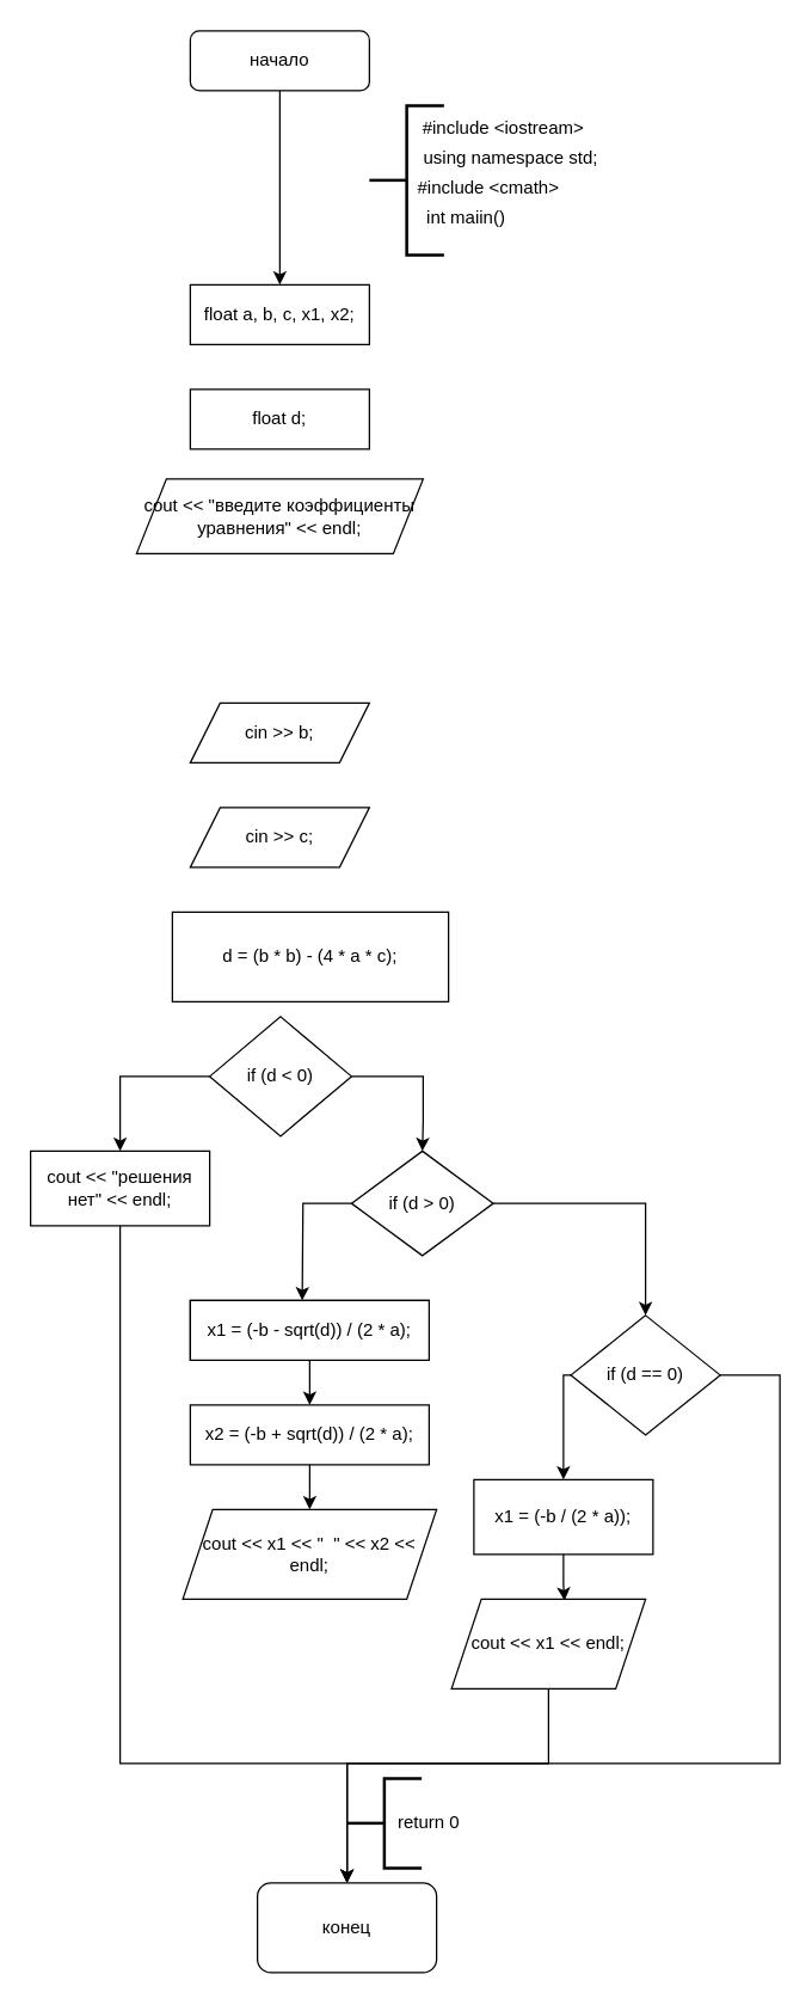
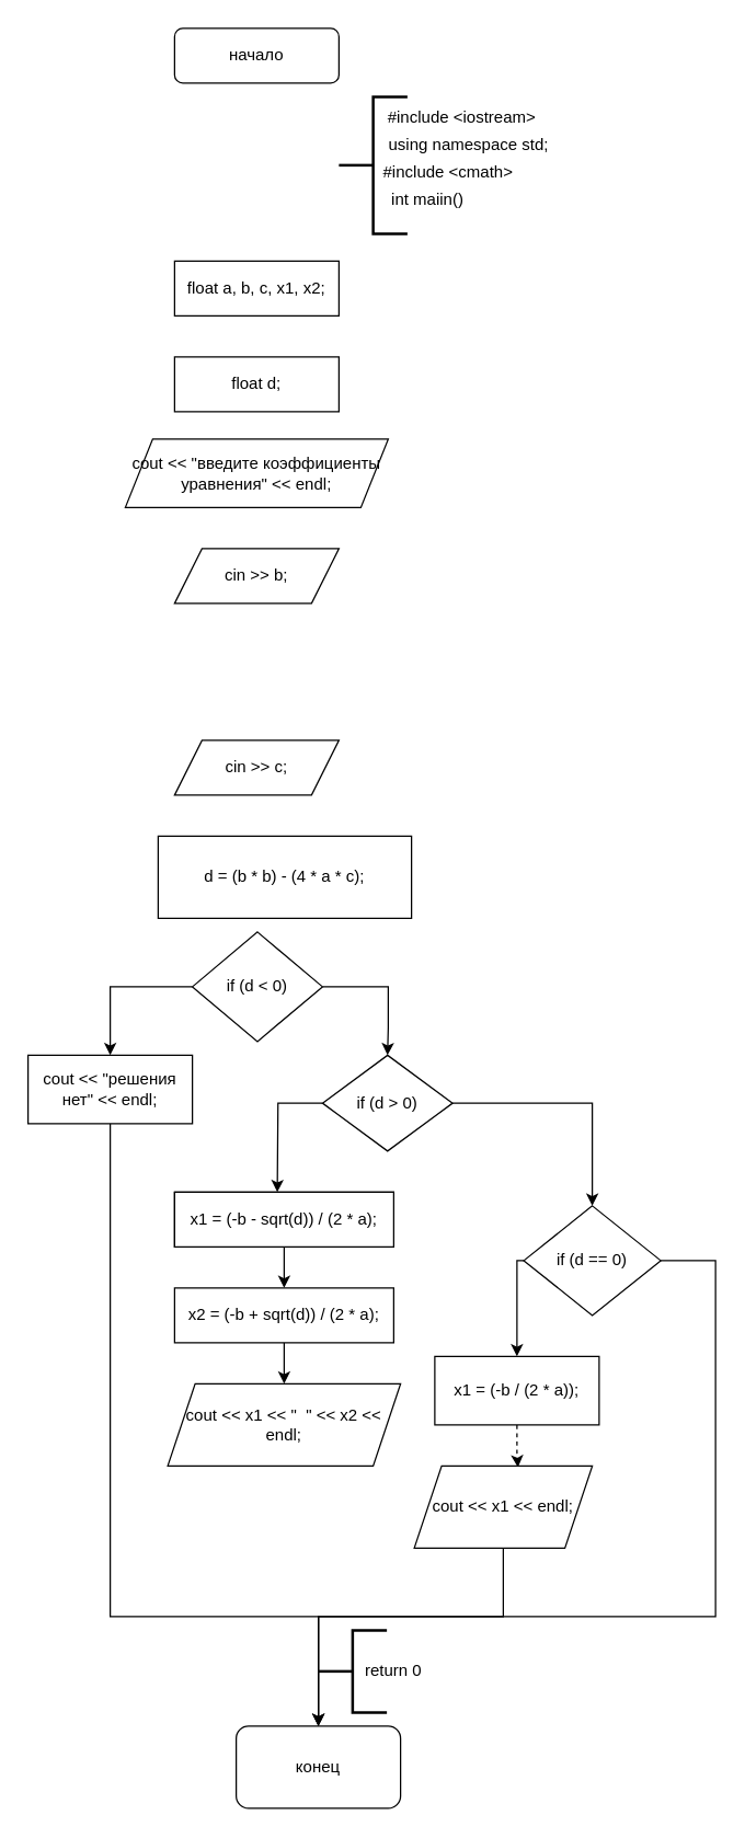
  <mxCell id="0" />
  <mxCell id="1" parent="0" />
- <mxCell id="2" style="edgeStyle=orthogonalEdgeStyle;rounded=0;orthogonalLoop=1;jettySize=auto;html=1;entryX=0.5;entryY=0;entryDx=0;entryDy=0;" edge="1" parent="1" source="3" target="9"><mxGeometry relative="1" as="geometry" /></mxCell>
  <mxCell id="3" value="начало" style="rounded=1;whiteSpace=wrap;html=1;" vertex="1" parent="1"><mxGeometry x="127" y="20" width="120" height="40" as="geometry" /></mxCell>
  <mxCell id="4" value="" style="strokeWidth=2;html=1;shape=mxgraph.flowchart.annotation_2;align=left;labelPosition=right;pointerEvents=1;" vertex="1" parent="1"><mxGeometry x="247" y="70" width="50" height="100" as="geometry" /></mxCell>
  <mxCell id="5" value="#include &amp;lt;iostream&amp;gt; " style="text;html=1;strokeColor=none;fillColor=none;align=center;verticalAlign=middle;whiteSpace=wrap;rounded=0;" vertex="1" parent="1"><mxGeometry x="272" y="70" width="130" height="30" as="geometry" /></mxCell>
  <mxCell id="6" value="using namespace std;" style="text;html=1;strokeColor=none;fillColor=none;align=center;verticalAlign=middle;whiteSpace=wrap;rounded=0;" vertex="1" parent="1"><mxGeometry x="247" y="90" width="190" height="30" as="geometry" /></mxCell>
  <mxCell id="7" value="#include &amp;lt;cmath&amp;gt;" style="text;html=1;strokeColor=none;fillColor=none;align=center;verticalAlign=middle;whiteSpace=wrap;rounded=0;" vertex="1" parent="1"><mxGeometry x="272" y="110" width="110" height="30" as="geometry" /></mxCell>
  <mxCell id="8" value="int maiin()" style="text;html=1;strokeColor=none;fillColor=none;align=center;verticalAlign=middle;whiteSpace=wrap;rounded=0;" vertex="1" parent="1"><mxGeometry x="282" y="130" width="60" height="30" as="geometry" /></mxCell>
  <mxCell id="9" value="float a, b, c, x1, x2;" style="rounded=0;whiteSpace=wrap;html=1;" vertex="1" parent="1"><mxGeometry x="127" y="190" width="120" height="40" as="geometry" /></mxCell>
  <mxCell id="10" value="float d;" style="rounded=0;whiteSpace=wrap;html=1;" vertex="1" parent="1"><mxGeometry x="127" y="260" width="120" height="40" as="geometry" /></mxCell>
  <mxCell id="11" value="cout &lt;&lt; &quot;введите коэффициенты уравнения&quot; &lt;&lt; endl;" style="shape=parallelogram;perimeter=parallelogramPerimeter;whiteSpace=wrap;html=1;fixedSize=1;" vertex="1" parent="1"><mxGeometry x="91" y="320" width="192" height="50" as="geometry" /></mxCell>
- <mxCell id="12" value="cin &gt;&gt; b;" style="shape=parallelogram;perimeter=parallelogramPerimeter;whiteSpace=wrap;html=1;fixedSize=1;" vertex="1" parent="1"><mxGeometry x="127" y="470" width="120" height="40" as="geometry" /></mxCell>
+ <mxCell id="12" value="cin &gt;&gt; b;" style="shape=parallelogram;perimeter=parallelogramPerimeter;whiteSpace=wrap;html=1;fixedSize=1;" vertex="1" parent="1"><mxGeometry x="127" y="400" width="120" height="40" as="geometry" /></mxCell>
  <mxCell id="13" value="cin &amp;gt;&amp;gt; c;" style="shape=parallelogram;perimeter=parallelogramPerimeter;whiteSpace=wrap;html=1;fixedSize=1;" vertex="1" parent="1"><mxGeometry x="127" y="540" width="120" height="40" as="geometry" /></mxCell>
  <mxCell id="14" value="d = (b * b) - (4 * a * c);" style="rounded=0;whiteSpace=wrap;html=1;" vertex="1" parent="1"><mxGeometry x="115" y="610" width="185" height="60" as="geometry" /></mxCell>
  <mxCell id="15" style="edgeStyle=orthogonalEdgeStyle;rounded=0;orthogonalLoop=1;jettySize=auto;html=1;entryX=0.5;entryY=0;entryDx=0;entryDy=0;" edge="1" parent="1" source="17" target="19"><mxGeometry relative="1" as="geometry"><Array as="points"><mxPoint x="80" y="720" /></Array></mxGeometry></mxCell>
  <mxCell id="16" style="edgeStyle=orthogonalEdgeStyle;rounded=0;orthogonalLoop=1;jettySize=auto;html=1;entryX=0.5;entryY=0;entryDx=0;entryDy=0;" edge="1" parent="1" source="17" target="22"><mxGeometry relative="1" as="geometry"><Array as="points"><mxPoint x="283" y="720" /><mxPoint x="283" y="750" /></Array></mxGeometry></mxCell>
  <mxCell id="17" value="if (d &lt; 0)" style="rhombus;whiteSpace=wrap;html=1;" vertex="1" parent="1"><mxGeometry x="140" y="680" width="95" height="80" as="geometry" /></mxCell>
  <mxCell id="18" style="edgeStyle=orthogonalEdgeStyle;rounded=0;orthogonalLoop=1;jettySize=auto;html=1;" edge="1" parent="1" source="19"><mxGeometry relative="1" as="geometry"><mxPoint x="232" y="1260" as="targetPoint" /><Array as="points"><mxPoint x="80" y="1180" /><mxPoint x="232" y="1180" /></Array></mxGeometry></mxCell>
  <mxCell id="19" value="cout &lt;&lt; &quot;решения нет&quot; &lt;&lt; endl;" style="rounded=0;whiteSpace=wrap;html=1;" vertex="1" parent="1"><mxGeometry x="20" y="770" width="120" height="50" as="geometry" /></mxCell>
  <mxCell id="20" style="edgeStyle=orthogonalEdgeStyle;rounded=0;orthogonalLoop=1;jettySize=auto;html=1;" edge="1" parent="1" source="22"><mxGeometry relative="1" as="geometry"><mxPoint x="202" y="870" as="targetPoint" /></mxGeometry></mxCell>
  <mxCell id="21" style="edgeStyle=orthogonalEdgeStyle;rounded=0;orthogonalLoop=1;jettySize=auto;html=1;" edge="1" parent="1" source="22"><mxGeometry relative="1" as="geometry"><mxPoint x="432" y="880" as="targetPoint" /><Array as="points"><mxPoint x="432" y="805" /><mxPoint x="432" y="880" /></Array></mxGeometry></mxCell>
  <mxCell id="22" value="if (d &gt; 0)" style="rhombus;whiteSpace=wrap;html=1;" vertex="1" parent="1"><mxGeometry x="235" y="770" width="95" height="70" as="geometry" /></mxCell>
  <mxCell id="23" value="x1 = (-b - sqrt(d)) / (2 * a);" style="rounded=0;whiteSpace=wrap;html=1;" vertex="1" parent="1"><mxGeometry x="127" y="870" width="160" height="40" as="geometry" /></mxCell>
  <mxCell id="24" style="edgeStyle=orthogonalEdgeStyle;rounded=0;orthogonalLoop=1;jettySize=auto;html=1;" edge="1" parent="1" source="25" target="27"><mxGeometry relative="1" as="geometry" /></mxCell>
  <mxCell id="25" value="x1 = (-b - sqrt(d)) / (2 * a);" style="rounded=0;whiteSpace=wrap;html=1;" vertex="1" parent="1"><mxGeometry x="127" y="870" width="160" height="40" as="geometry" /></mxCell>
  <mxCell id="26" style="edgeStyle=orthogonalEdgeStyle;rounded=0;orthogonalLoop=1;jettySize=auto;html=1;" edge="1" parent="1" source="27" target="28"><mxGeometry relative="1" as="geometry" /></mxCell>
  <mxCell id="27" value="x2 = (-b + sqrt(d)) / (2 * a);" style="rounded=0;whiteSpace=wrap;html=1;" vertex="1" parent="1"><mxGeometry x="127" y="940" width="160" height="40" as="geometry" /></mxCell>
  <mxCell id="28" value="cout &lt;&lt; x1 &lt;&lt; &quot;  &quot; &lt;&lt; x2 &lt;&lt; endl;" style="shape=parallelogram;perimeter=parallelogramPerimeter;whiteSpace=wrap;html=1;fixedSize=1;" vertex="1" parent="1"><mxGeometry x="122" y="1010" width="170" height="60" as="geometry" /></mxCell>
  <mxCell id="29" style="edgeStyle=orthogonalEdgeStyle;rounded=0;orthogonalLoop=1;jettySize=auto;html=1;entryX=0.5;entryY=0;entryDx=0;entryDy=0;" edge="1" parent="1" source="31" target="33"><mxGeometry relative="1" as="geometry"><Array as="points"><mxPoint x="377" y="920" /></Array></mxGeometry></mxCell>
  <mxCell id="30" style="edgeStyle=orthogonalEdgeStyle;rounded=0;orthogonalLoop=1;jettySize=auto;html=1;" edge="1" parent="1" source="31"><mxGeometry relative="1" as="geometry"><mxPoint x="232" y="1260" as="targetPoint" /><Array as="points"><mxPoint x="522" y="920" /><mxPoint x="522" y="1180" /><mxPoint x="232" y="1180" /></Array></mxGeometry></mxCell>
  <mxCell id="31" value="if (d == 0)" style="rhombus;whiteSpace=wrap;html=1;" vertex="1" parent="1"><mxGeometry x="382" y="880" width="100" height="80" as="geometry" /></mxCell>
- <mxCell id="32" style="edgeStyle=orthogonalEdgeStyle;rounded=0;orthogonalLoop=1;jettySize=auto;html=1;entryX=0.582;entryY=0.017;entryDx=0;entryDy=0;entryPerimeter=0;" edge="1" parent="1" source="33" target="35"><mxGeometry relative="1" as="geometry" /></mxCell>
+ <mxCell id="32" style="edgeStyle=orthogonalEdgeStyle;rounded=0;orthogonalLoop=1;jettySize=auto;html=1;entryX=0.582;entryY=0.017;entryDx=0;entryDy=0;entryPerimeter=0;dashed=1;" edge="1" parent="1" source="33" target="35"><mxGeometry relative="1" as="geometry" /></mxCell>
  <mxCell id="33" value="x1 = (-b / (2 * a));" style="rounded=0;whiteSpace=wrap;html=1;" vertex="1" parent="1"><mxGeometry x="317" y="990" width="120" height="50" as="geometry" /></mxCell>
  <mxCell id="34" style="edgeStyle=orthogonalEdgeStyle;rounded=0;orthogonalLoop=1;jettySize=auto;html=1;" edge="1" parent="1" source="35"><mxGeometry relative="1" as="geometry"><mxPoint x="232" y="1260" as="targetPoint" /><Array as="points"><mxPoint x="367" y="1180" /><mxPoint x="232" y="1180" /></Array></mxGeometry></mxCell>
  <mxCell id="35" value="cout &lt;&lt; x1 &lt;&lt; endl;" style="shape=parallelogram;perimeter=parallelogramPerimeter;whiteSpace=wrap;html=1;fixedSize=1;" vertex="1" parent="1"><mxGeometry x="302" y="1070" width="130" height="60" as="geometry" /></mxCell>
  <mxCell id="36" value="конец" style="rounded=1;whiteSpace=wrap;html=1;" vertex="1" parent="1"><mxGeometry x="172" y="1260" width="120" height="60" as="geometry" /></mxCell>
  <mxCell id="37" value="" style="strokeWidth=2;html=1;shape=mxgraph.flowchart.annotation_2;align=left;labelPosition=right;pointerEvents=1;" vertex="1" parent="1"><mxGeometry x="232" y="1190" width="50" height="60" as="geometry" /></mxCell>
  <mxCell id="38" value="return 0" style="text;html=1;strokeColor=none;fillColor=none;align=center;verticalAlign=middle;whiteSpace=wrap;rounded=0;" vertex="1" parent="1"><mxGeometry x="257" y="1205" width="60" height="30" as="geometry" /></mxCell>
